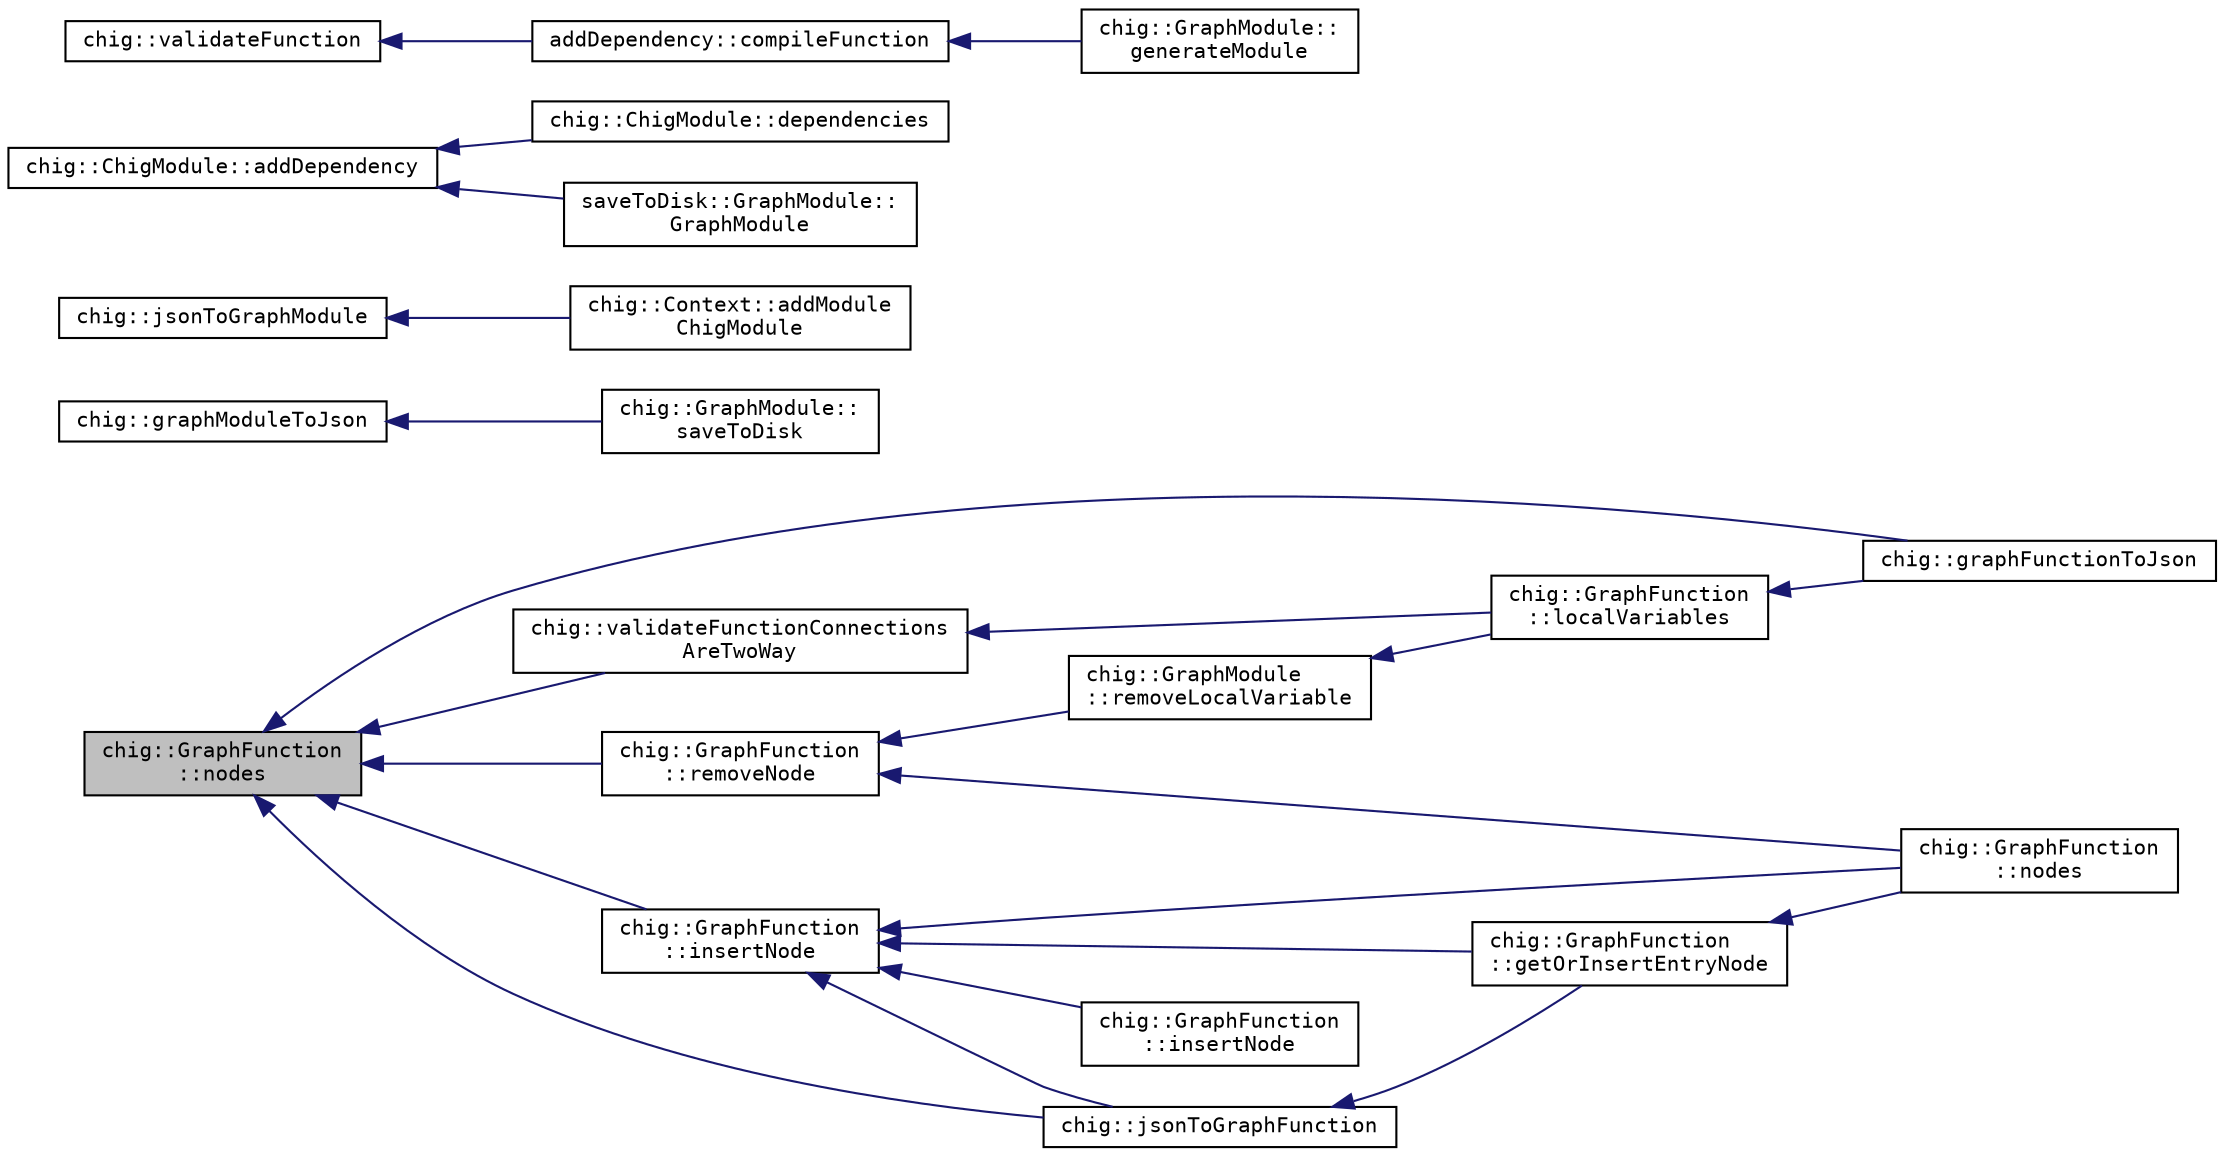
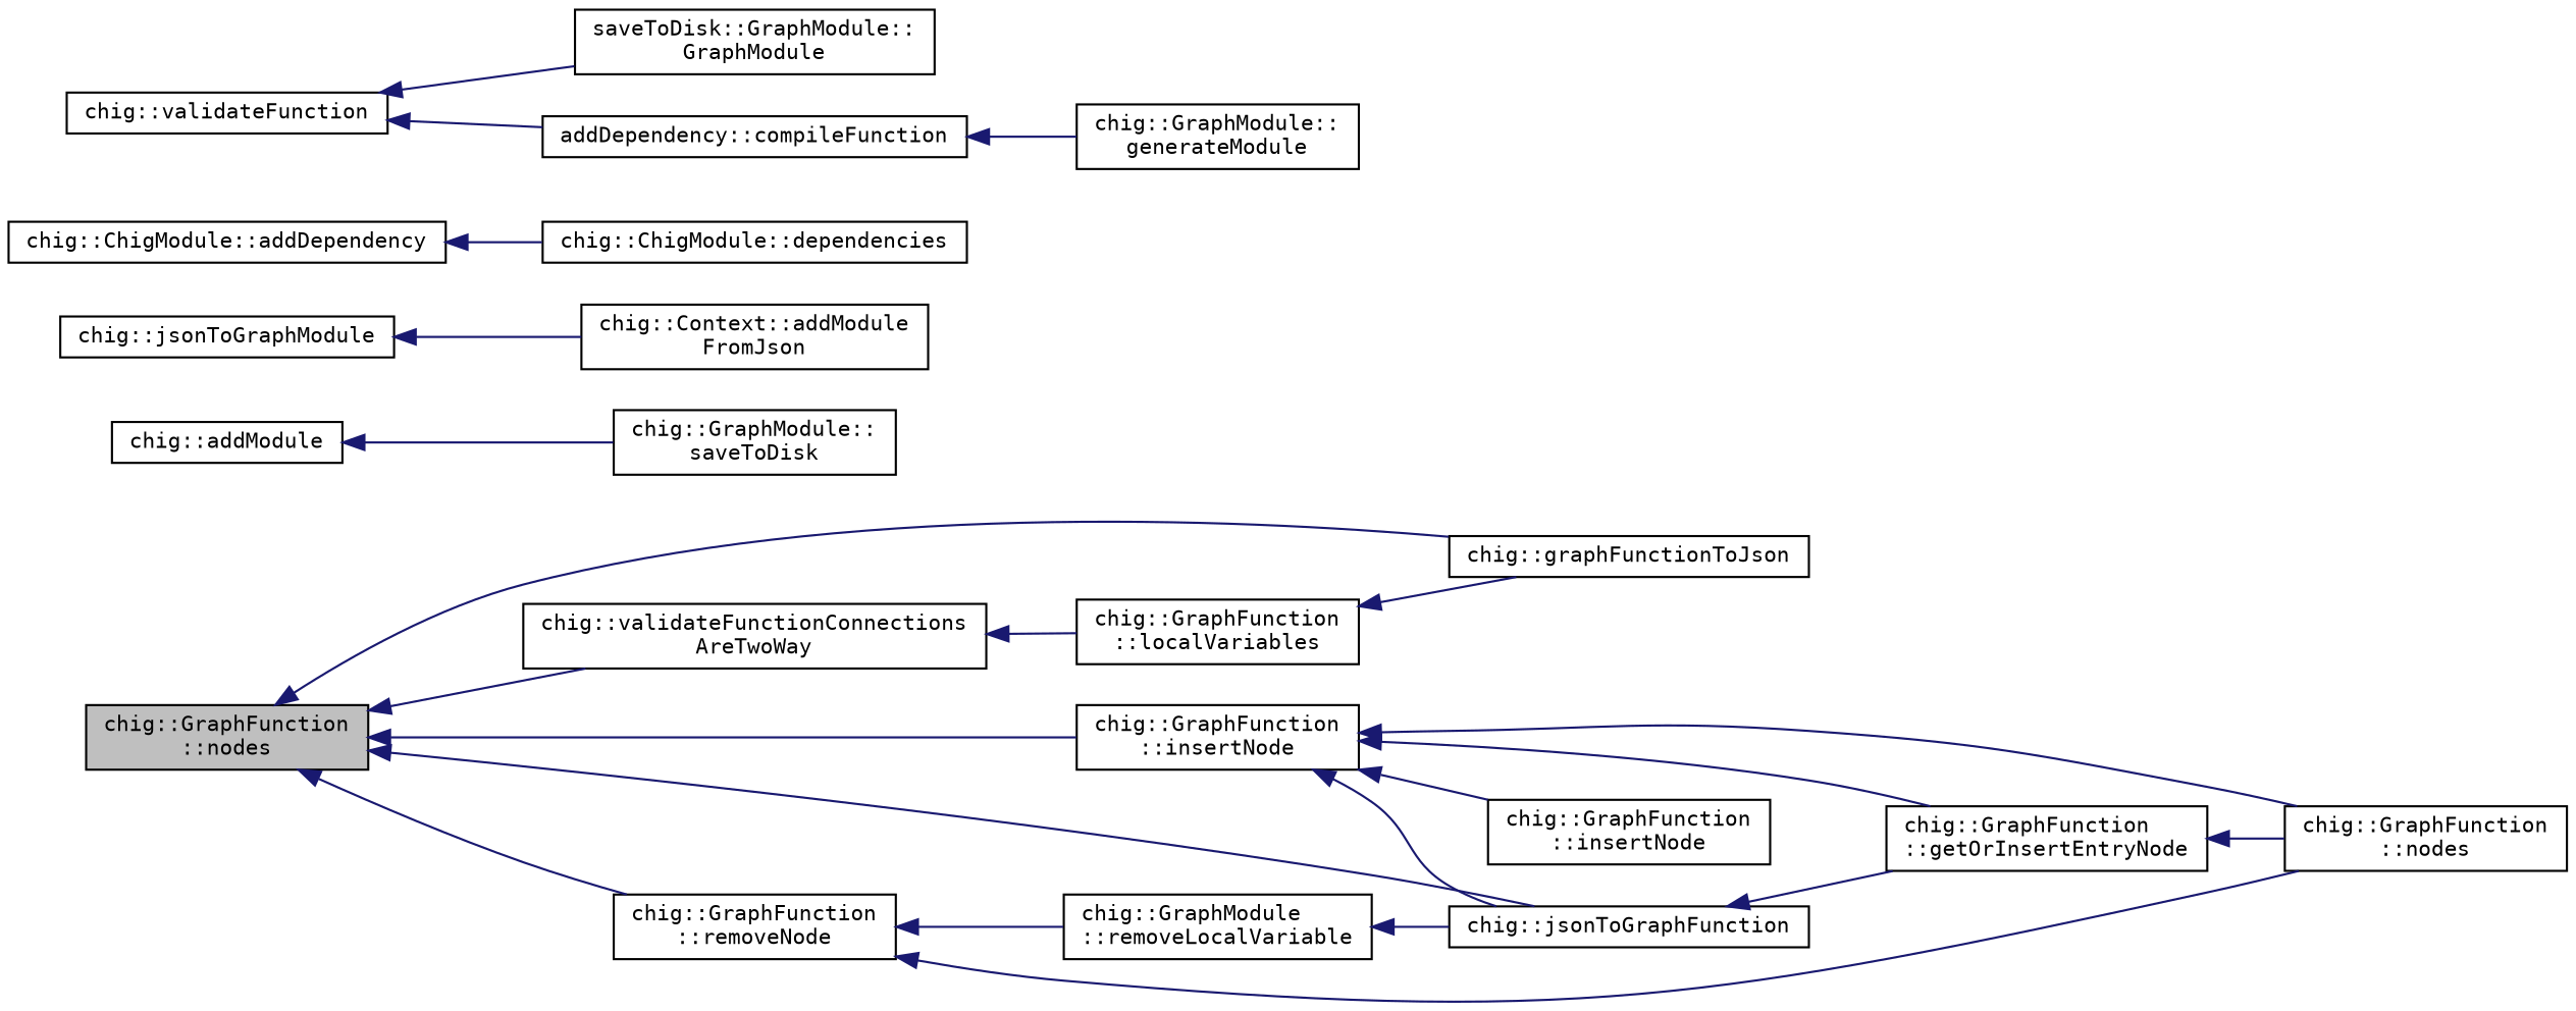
  digraph {
    fontname="DejaVu Sans Mono"
    rankdir=LR
    node [color=black fillcolor=white fontname="DejaVu Sans Mono" fontsize=10 shape=record style=filled]
    edge [color=midnightblue dir=back fontname="DejaVu Sans Mono" fontsize=10 labelfontname=Helvetica labelfontsize=10 style=solid]
    n1 [fillcolor=grey75 fontcolor=black height=0.2 label="chig::GraphFunction\l::nodes" width=0.4]
    n2 [height=0.2 label="chig::graphFunctionToJson" width=0.4]
    n3 [height=0.2 label="chig::GraphFunction\l::insertNode" width=0.4]
    n4 [height=0.2 label="chig::jsonToGraphFunction" width=0.4]
    n5 [height=0.2 label="chig::GraphFunction\l::removeNode" width=0.4]
    n6 [height=0.2 label="chig::validateFunctionConnections\lAreTwoWay" width=0.4]
    n7 [height=0.2 label="chig::GraphFunction\l::getOrInsertEntryNode" width=0.4]
    n8 [height=0.2 label="chig::GraphFunction\l::nodes" width=0.4]
    n9 [height=0.2 label="chig::GraphFunction\l::insertNode" width=0.4]
    n10 [height=0.2 label="chig::GraphModule\l::removeLocalVariable" width=0.4]
    n11 [height=0.2 label="chig::GraphFunction\l::localVariables" width=0.4]
-   n12 [height=0.2 label="chig::graphModuleToJson" width=0.4]
+   n12 [height=0.2 label="chig::addModule" width=0.4]
    n13 [height=0.2 label="chig::GraphModule::\lsaveToDisk" width=0.4]
    n14 [height=0.2 label="chig::jsonToGraphModule" width=0.4]
-   n15 [height=0.2 label="chig::Context::addModule\lChigModule" width=0.4]
+   n15 [height=0.2 label="chig::Context::addModule\lFromJson" width=0.4]
    n16 [height=0.2 label="chig::ChigModule::addDependency" width=0.4]
    n17 [height=0.2 label="chig::ChigModule::dependencies" width=0.4]
    n18 [height=0.2 label="saveToDisk::GraphModule::\lGraphModule" width=0.4]
    n19 [height=0.2 label="chig::validateFunction" width=0.4]
    n20 [height=0.2 label="addDependency::compileFunction" width=0.4]
    n21 [height=0.2 label="chig::GraphModule::\lgenerateModule" width=0.4]
    n1 -> n2
    n1 -> n3
    n1 -> n4
    n1 -> n5
    n1 -> n6
    n3 -> n4
    n3 -> n7
    n3 -> n8
    n3 -> n9
    n4 -> n7
    n5 -> n8
    n5 -> n10
    n6 -> n11
    n7 -> n8
-   n10 -> n11
+   n10 -> n4
    n11 -> n2
    n12 -> n13
    n14 -> n15
    n16 -> n17
-   n16 -> n18
+   n19 -> n18
    n19 -> n20
    n20 -> n21
  }
